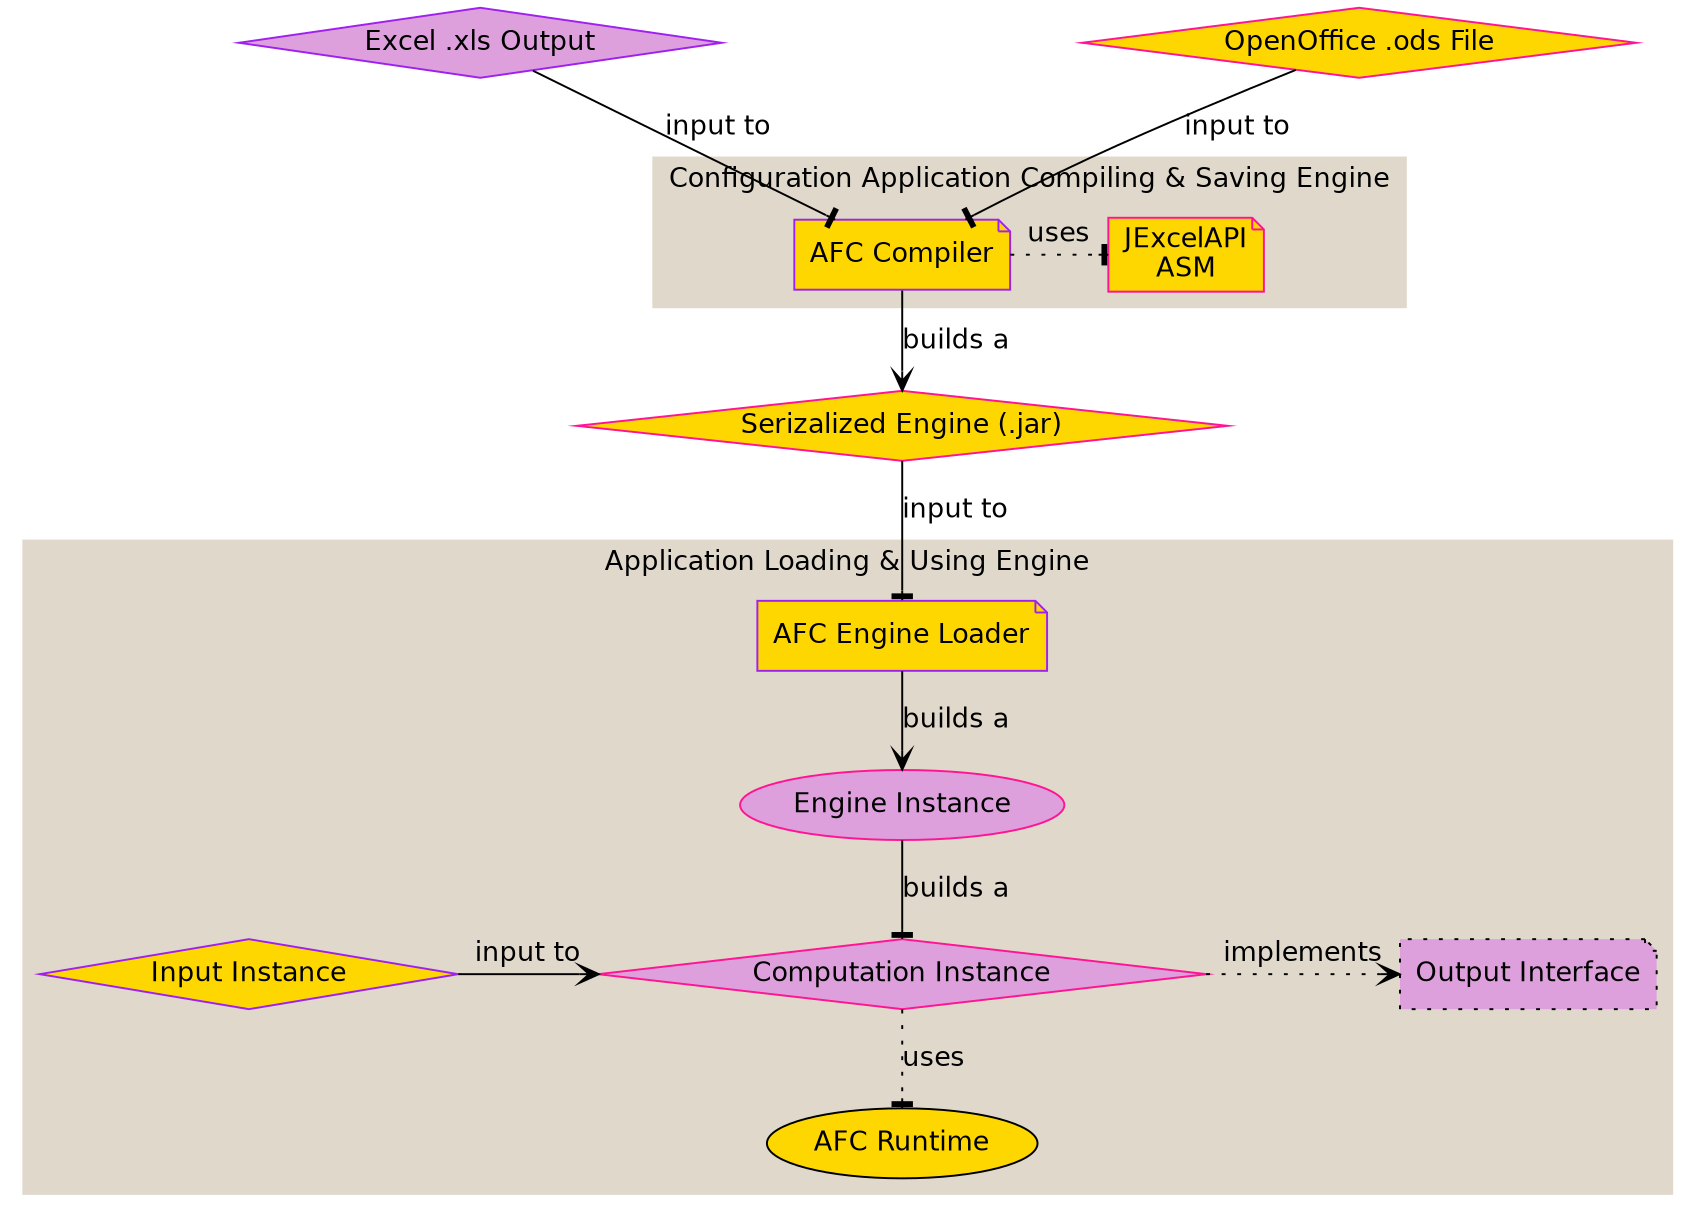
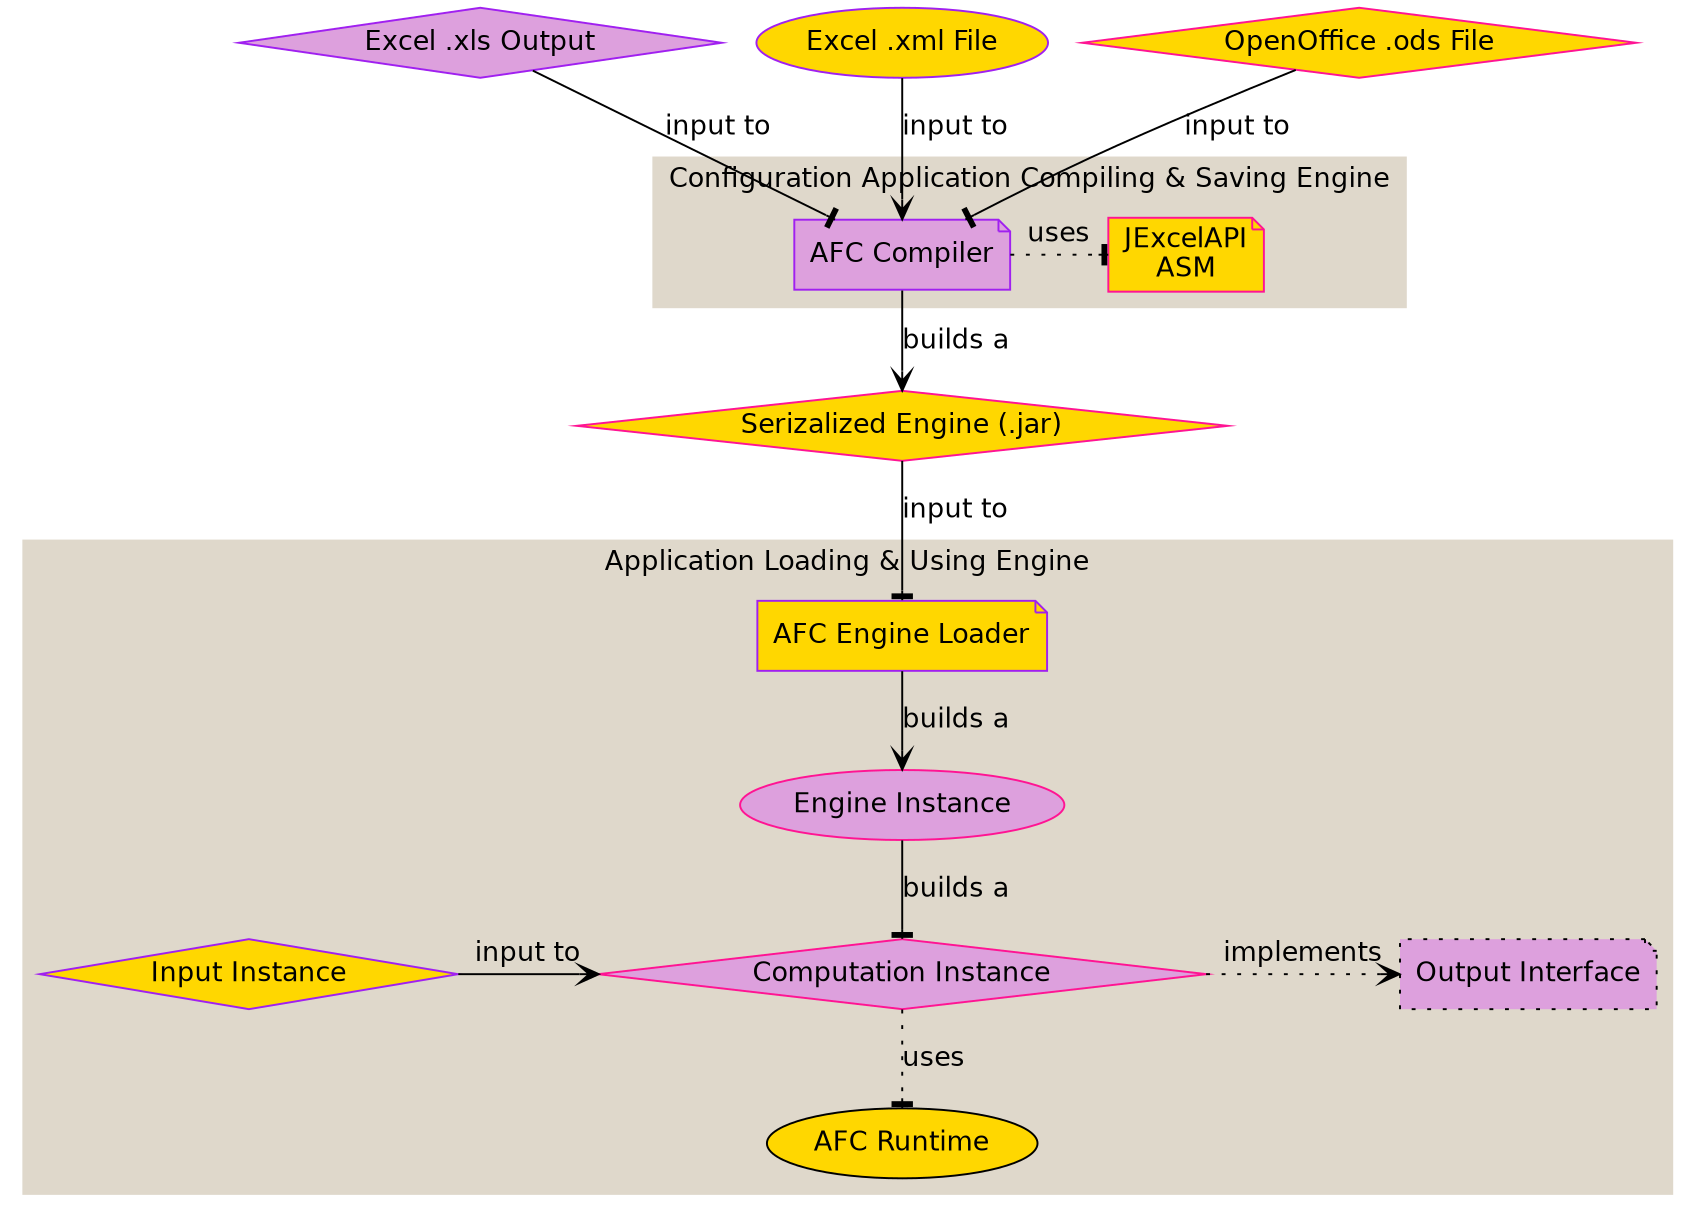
  digraph {
    fontname=Helvetica
    node [color=purple fillcolor=gold fontname=Helvetica shape=diamond style=filled]
    edge [arrowhead=tee fontname=Helvetica]
    n1 [fillcolor=plum label="Excel .xls Output"]
-   n2 [label="AFC Compiler" shape=note]
+   n2 [fillcolor=plum label="AFC Compiler" shape=note]
+   n3 [label="Excel .xml File" shape=ellipse]
    n4 [color=deeppink label="OpenOffice .ods File"]
    n5 [color=deeppink label="Serizalized Engine (.jar)"]
    n6 [label="AFC Engine Loader" shape=note]
    n7 [color=deeppink fillcolor=plum label="Computation Instance"]
    n8 [label="Input Instance"]
    n9 [color=deeppink fillcolor=plum label="Engine Instance" shape=ellipse]
    n10 [color=black fillcolor=plum label="Output Interface" shape=note style="dotted,filled"]
    n11 [color=deeppink label="JExcelAPI\nASM" shape=note]
    n12 [color=black label="AFC Runtime" shape=ellipse]
    subgraph sub_1 {
      n1
      n2
+     n3
      n4
      n5
      n6
      n7
      n8
    }
    subgraph sub_2 {
      n2
      n5
      n6
      n7
      n9
    }
    subgraph sub_3 {
      n7
      n10
    }
    subgraph sub_4 {
      n2
      n7
      n11
      n12
    }
    subgraph sub_5 {
      subgraph sub_6 {
        n1
+       n3
        n4
      }
    }
    subgraph cluster_7 {
      color="#DFD8CB"
      label="Configuration Application Compiling & Saving Engine"
      style=filled
      subgraph sub_8 {
        color="#DFD8CB"
        label="Configuration Application Compiling & Saving Engine"
        style=filled
        n2
      }
      subgraph sub_9 {
        color="#DFD8CB"
        label="Configuration Application Compiling & Saving Engine"
        style=filled
        n11
      }
      subgraph sub_10 {
        color="#DFD8CB"
        label="Configuration Application Compiling & Saving Engine"
        rank=same
        style=filled
        n2
        n11
      }
    }
    subgraph sub_11 {
      subgraph sub_12 {
        n5
      }
    }
    subgraph cluster_13 {
      color="#DFD8CB"
      label="Application Loading & Using Engine"
      style=filled
      subgraph sub_14 {
        color="#DFD8CB"
        label="Application Loading & Using Engine"
        style=filled
        n6
        n12
      }
      subgraph sub_15 {
        color="#DFD8CB"
        label="Application Loading & Using Engine"
        style=filled
        n7
        n9
      }
      subgraph sub_16 {
        color="#DFD8CB"
        label="Application Loading & Using Engine"
        rank=same
        style=filled
        n7
        n8
        n10
      }
    }
    n1 -> n2 [label="input to"]
    n2 -> n5 [arrowhead=vee label="builds a"]
    n2 -> n11 [label=uses style=dotted]
+   n3 -> n2 [arrowhead=vee label="input to"]
    n4 -> n2 [label="input to"]
    n5 -> n6 [label="input to"]
    n6 -> n9 [arrowhead=vee label="builds a"]
    n7 -> n10 [arrowhead=vee label=implements style=dotted]
    n7 -> n12 [label=uses style=dotted]
    n8 -> n7 [arrowhead=vee label="input to"]
    n9 -> n7 [label="builds a"]
  }
